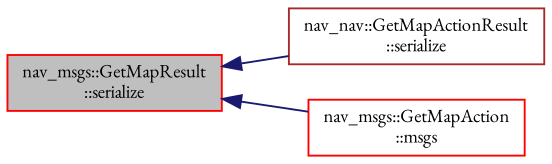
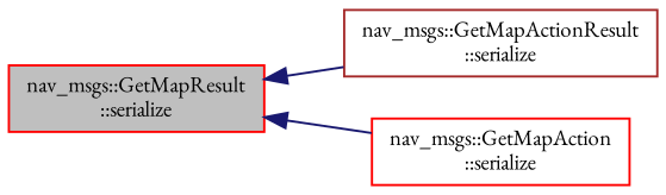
  digraph {
    fontname="EB Garamond"
    rankdir=LR
    node [color=red fillcolor=white fontname="EB Garamond" fontsize=10 shape=record style=filled]
    edge [color=midnightblue dir=back fontname="EB Garamond" fontsize=10 labelfontname=Helvetica labelfontsize=10 style=solid]
    n1 [fillcolor=grey75 fontcolor=black height=0.2 label="nav_msgs::GetMapResult\l::serialize" width=0.4]
-   n2 [color=brown height=0.2 label="nav_nav::GetMapActionResult\l::serialize" width=0.4]
-   n3 [height=0.2 label="nav_msgs::GetMapAction\l::msgs" width=0.4]
+   n2 [color=brown height=0.2 label="nav_msgs::GetMapActionResult\l::serialize" width=0.4]
+   n3 [height=0.2 label="nav_msgs::GetMapAction\l::serialize" width=0.4]
    n1 -> n2
    n1 -> n3
  }
